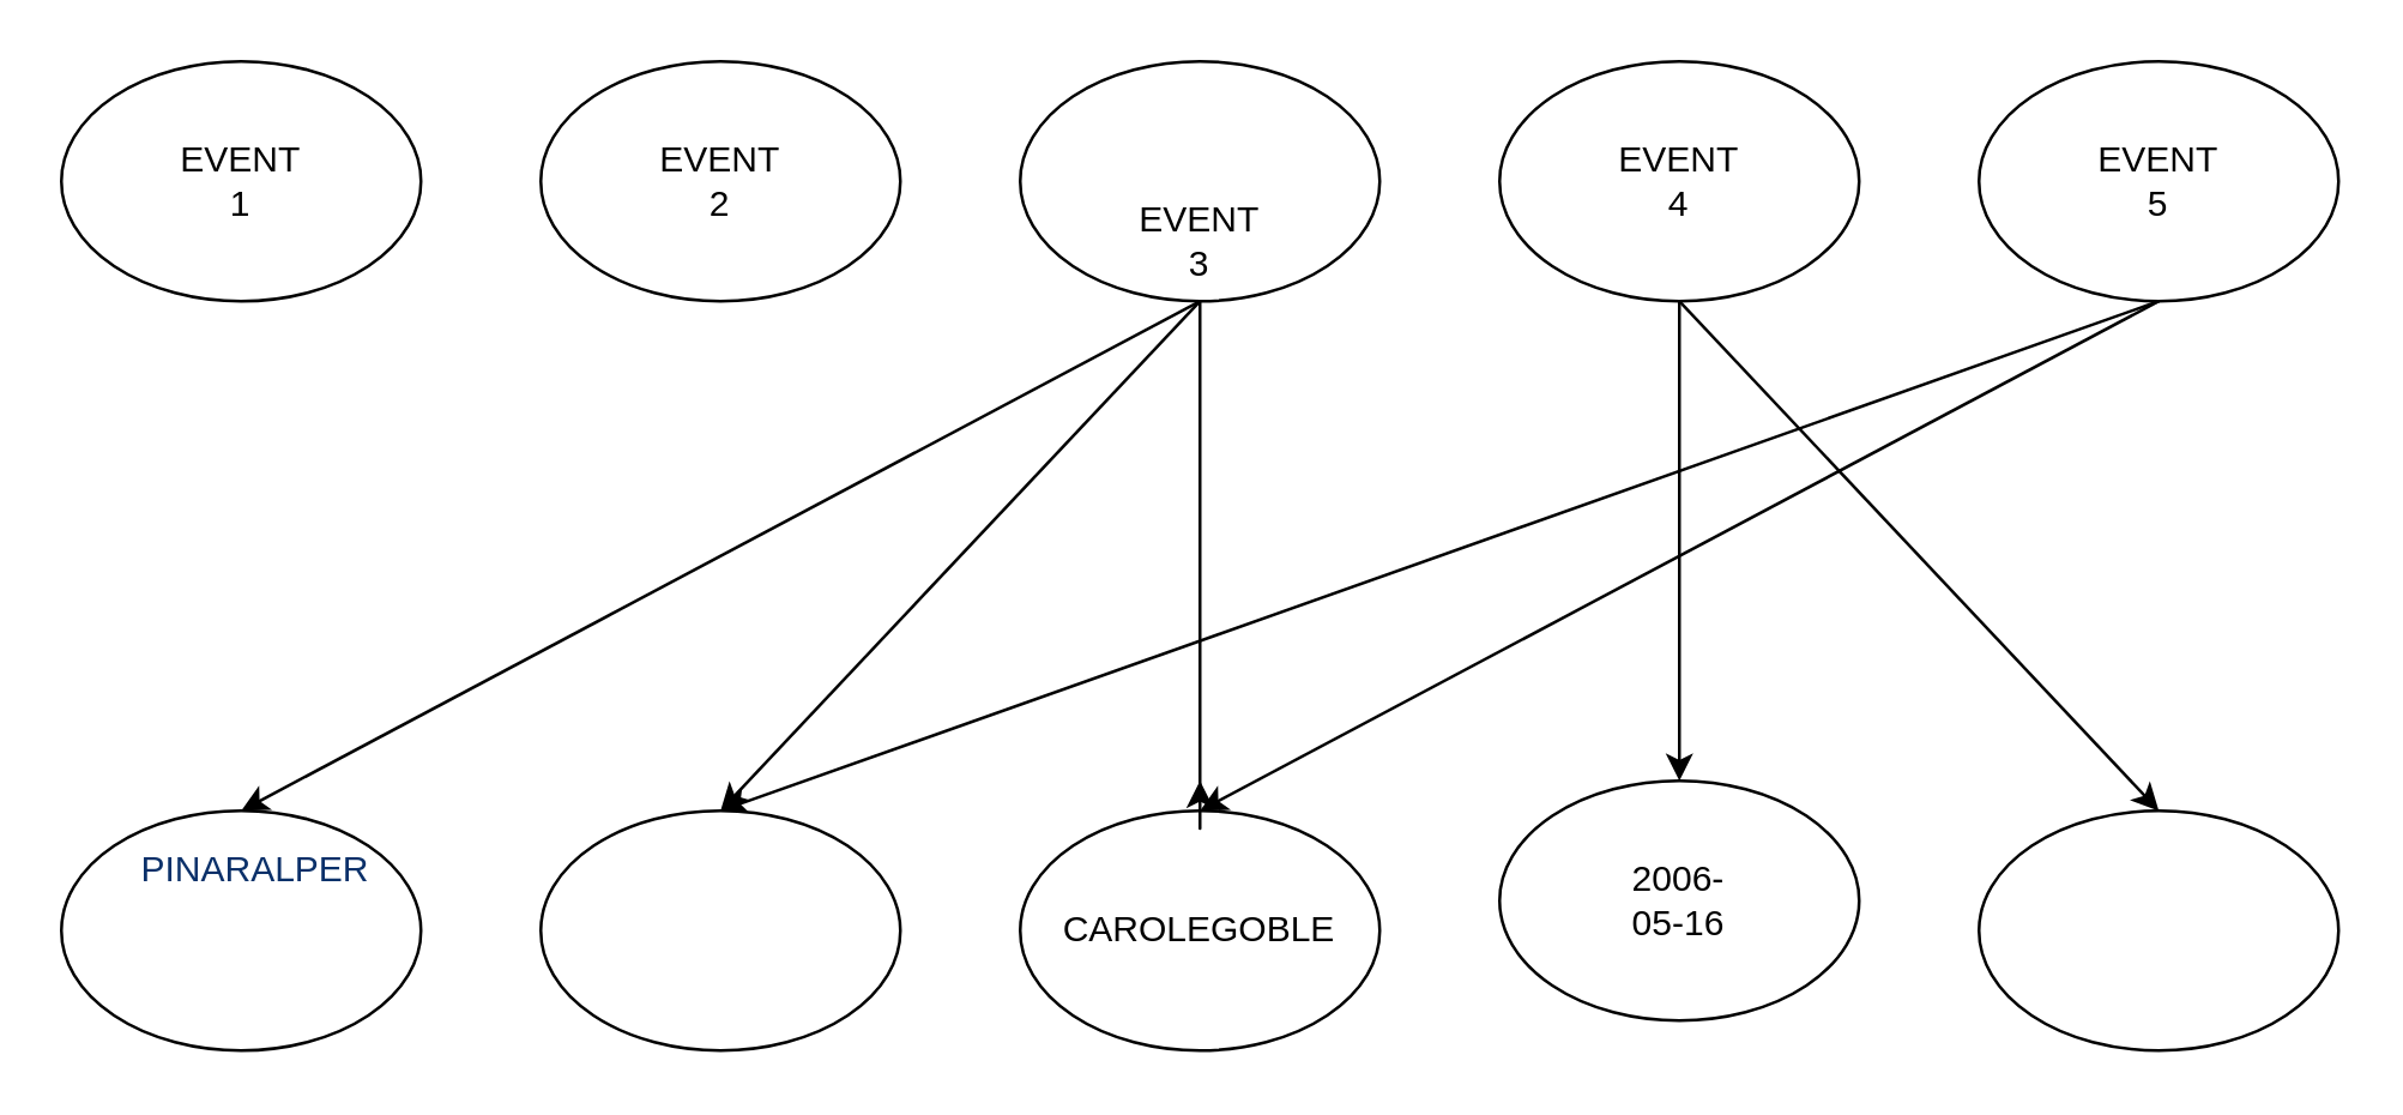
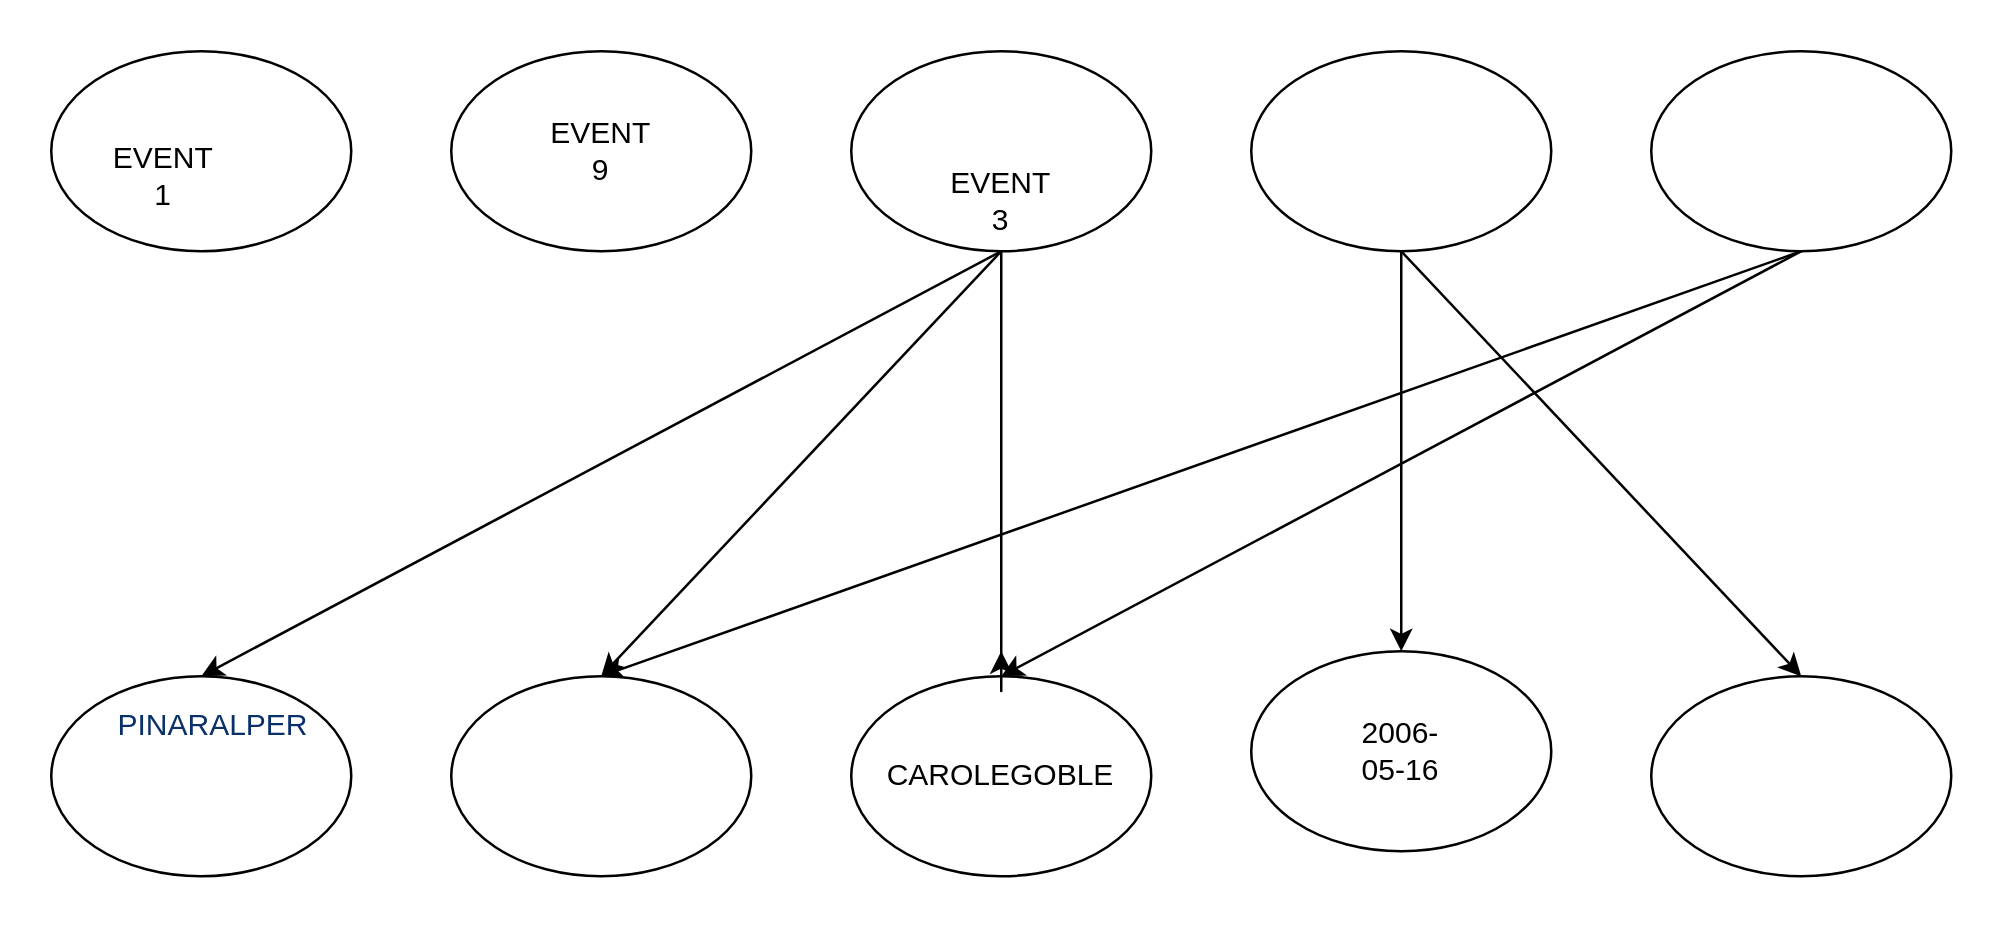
  <mxCell id="0" />
  <mxCell id="1" parent="0" />
  <mxCell id="2" value="" style="ellipse;whiteSpace=wrap;html=1;" vertex="1" parent="1"><mxGeometry x="20" y="20" width="120" height="80" as="geometry" /></mxCell>
  <mxCell id="3" value="" style="ellipse;whiteSpace=wrap;html=1;" vertex="1" parent="1"><mxGeometry x="180" y="20" width="120" height="80" as="geometry" /></mxCell>
  <mxCell id="4" value="" style="ellipse;whiteSpace=wrap;html=1;" vertex="1" parent="1"><mxGeometry x="340" y="20" width="120" height="80" as="geometry" /></mxCell>
  <mxCell id="5" value="" style="ellipse;whiteSpace=wrap;html=1;" vertex="1" parent="1"><mxGeometry x="500" y="20" width="120" height="80" as="geometry" /></mxCell>
  <mxCell id="6" value="" style="ellipse;whiteSpace=wrap;html=1;" vertex="1" parent="1"><mxGeometry x="660" y="20" width="120" height="80" as="geometry" /></mxCell>
  <mxCell id="7" value="" style="ellipse;whiteSpace=wrap;html=1;" vertex="1" parent="1"><mxGeometry x="20" y="270" width="120" height="80" as="geometry" /></mxCell>
  <mxCell id="8" value="" style="ellipse;whiteSpace=wrap;html=1;" vertex="1" parent="1"><mxGeometry x="340" y="270" width="120" height="80" as="geometry" /></mxCell>
  <mxCell id="9" value="" style="ellipse;whiteSpace=wrap;html=1;" vertex="1" parent="1"><mxGeometry x="660" y="270" width="120" height="80" as="geometry" /></mxCell>
  <mxCell id="10" value="" style="endArrow=classic;html=1;entryX=0.5;entryY=0;entryDx=0;entryDy=0;" edge="1" parent="1" target="9"><mxGeometry width="50" height="50" relative="1" as="geometry"><mxPoint x="560" y="100" as="sourcePoint" /><mxPoint x="670" y="120" as="targetPoint" /></mxGeometry></mxCell>
  <mxCell id="11" value="" style="endArrow=classic;html=1;exitX=0.5;exitY=1;exitDx=0;exitDy=0;entryX=0.5;entryY=0;entryDx=0;entryDy=0;" edge="1" parent="1" source="5" target="27"><mxGeometry width="50" height="50" relative="1" as="geometry"><mxPoint x="370" y="230" as="sourcePoint" /><mxPoint x="560" y="280" as="targetPoint" /></mxGeometry></mxCell>
  <mxCell id="12" value="" style="endArrow=classic;html=1;" edge="1" parent="1"><mxGeometry width="50" height="50" relative="1" as="geometry"><mxPoint x="400" y="100" as="sourcePoint" /><mxPoint x="400" y="260" as="targetPoint" /><Array as="points"><mxPoint x="400" y="280" /></Array></mxGeometry></mxCell>
  <mxCell id="13" value="" style="endArrow=classic;html=1;entryX=0.5;entryY=0;entryDx=0;entryDy=0;" edge="1" parent="1" target="7"><mxGeometry width="50" height="50" relative="1" as="geometry"><mxPoint x="400" y="100" as="sourcePoint" /><mxPoint x="500" y="110" as="targetPoint" /></mxGeometry></mxCell>
  <mxCell id="14" value="" style="endArrow=classic;html=1;exitX=0.5;exitY=1;exitDx=0;exitDy=0;entryX=0.5;entryY=0;entryDx=0;entryDy=0;" edge="1" parent="1" source="4" target="26"><mxGeometry width="50" height="50" relative="1" as="geometry"><mxPoint x="370" y="230" as="sourcePoint" /><mxPoint x="240" y="280" as="targetPoint" /></mxGeometry></mxCell>
  <mxCell id="15" value="" style="endArrow=classic;html=1;exitX=0.5;exitY=1;exitDx=0;exitDy=0;" edge="1" parent="1" source="6"><mxGeometry width="50" height="50" relative="1" as="geometry"><mxPoint x="370" y="230" as="sourcePoint" /><mxPoint x="400" y="270" as="targetPoint" /></mxGeometry></mxCell>
  <mxCell id="16" value="" style="endArrow=classic;html=1;" edge="1" parent="1"><mxGeometry width="50" height="50" relative="1" as="geometry"><mxPoint x="720" y="100" as="sourcePoint" /><mxPoint x="240" y="270" as="targetPoint" /></mxGeometry></mxCell>
- <mxCell id="17" value="EVENT 1" style="text;html=1;strokeColor=none;fillColor=none;align=center;verticalAlign=middle;whiteSpace=wrap;rounded=0;" vertex="1" parent="1"><mxGeometry x="60" y="50" width="40" height="20" as="geometry" /></mxCell>
- <mxCell id="18" value="EVENT 2" style="text;html=1;strokeColor=none;fillColor=none;align=center;verticalAlign=middle;whiteSpace=wrap;rounded=0;" vertex="1" parent="1"><mxGeometry x="220" y="50" width="40" height="20" as="geometry" /></mxCell>
+ <mxCell id="17" value="EVENT 1" style="text;html=1;strokeColor=none;fillColor=none;align=center;verticalAlign=middle;whiteSpace=wrap;rounded=0;" vertex="1" parent="1"><mxGeometry x="45" y="60" width="40" height="20" as="geometry" /></mxCell>
+ <mxCell id="18" value="EVENT 9" style="text;html=1;strokeColor=none;fillColor=none;align=center;verticalAlign=middle;whiteSpace=wrap;rounded=0;" vertex="1" parent="1"><mxGeometry x="220" y="50" width="40" height="20" as="geometry" /></mxCell>
  <mxCell id="19" value="EVENT 3" style="text;html=1;strokeColor=none;fillColor=none;align=center;verticalAlign=middle;whiteSpace=wrap;rounded=0;" vertex="1" parent="1"><mxGeometry x="380" y="70" width="40" height="20" as="geometry" /></mxCell>
- <mxCell id="20" value="EVENT 4" style="text;html=1;strokeColor=none;fillColor=none;align=center;verticalAlign=middle;whiteSpace=wrap;rounded=0;" vertex="1" parent="1"><mxGeometry x="540" y="50" width="40" height="20" as="geometry" /></mxCell>
- <mxCell id="21" value="EVENT 5" style="text;html=1;strokeColor=none;fillColor=none;align=center;verticalAlign=middle;whiteSpace=wrap;rounded=0;" vertex="1" parent="1"><mxGeometry x="700" y="50" width="40" height="20" as="geometry" /></mxCell>
  <mxCell id="22" value="&lt;span style=&quot;color: rgb(10 , 48 , 105) ; font-family: , , &amp;#34;sf mono&amp;#34; , &amp;#34;menlo&amp;#34; , &amp;#34;consolas&amp;#34; , &amp;#34;liberation mono&amp;#34; , monospace ; background-color: rgb(255 , 255 , 255)&quot;&gt;PINARALPER&lt;/span&gt;" style="text;html=1;strokeColor=none;fillColor=none;align=center;verticalAlign=middle;whiteSpace=wrap;rounded=0;" vertex="1" parent="1"><mxGeometry x="65" y="280" width="40" height="20" as="geometry" /></mxCell>
  <mxCell id="23" value="CAROLEGOBLE" style="text;html=1;strokeColor=none;fillColor=none;align=center;verticalAlign=middle;whiteSpace=wrap;rounded=0;" vertex="1" parent="1"><mxGeometry x="380" y="300" width="40" height="20" as="geometry" /></mxCell>
  <mxCell id="24" style="edgeStyle=orthogonalEdgeStyle;rounded=0;orthogonalLoop=1;jettySize=auto;html=1;exitX=0.5;exitY=1;exitDx=0;exitDy=0;" edge="1" parent="1" source="7" target="7"><mxGeometry relative="1" as="geometry" /></mxCell>
  <mxCell id="25" value="&lt;span style=&quot;color: rgb(36 , 41 , 47) ; font-family: , , &amp;#34;sf mono&amp;#34; , &amp;#34;menlo&amp;#34; , &amp;#34;consolas&amp;#34; , &amp;#34;liberation mono&amp;#34; , monospace ; background-color: rgb(255 , 255 , 255)&quot;&gt;2006-05-16&lt;/span&gt;" style="text;html=1;strokeColor=none;fillColor=none;align=center;verticalAlign=middle;whiteSpace=wrap;rounded=0;" vertex="1" parent="1"><mxGeometry x="540" y="300" width="40" height="20" as="geometry" /></mxCell>
  <mxCell id="26" value="" style="ellipse;whiteSpace=wrap;html=1;" vertex="1" parent="1"><mxGeometry x="180" y="270" width="120" height="80" as="geometry" /></mxCell>
  <mxCell id="27" value="" style="ellipse;whiteSpace=wrap;html=1;" vertex="1" parent="1"><mxGeometry x="500" y="260" width="120" height="80" as="geometry" /></mxCell>
  <mxCell id="28" value="2006-05-16" style="text;html=1;strokeColor=none;fillColor=none;align=center;verticalAlign=middle;whiteSpace=wrap;rounded=0;" vertex="1" parent="1"><mxGeometry x="540" y="290" width="40" height="20" as="geometry" /></mxCell>
